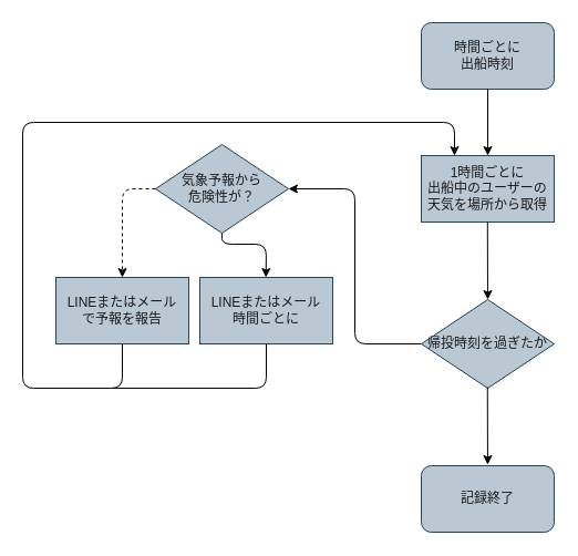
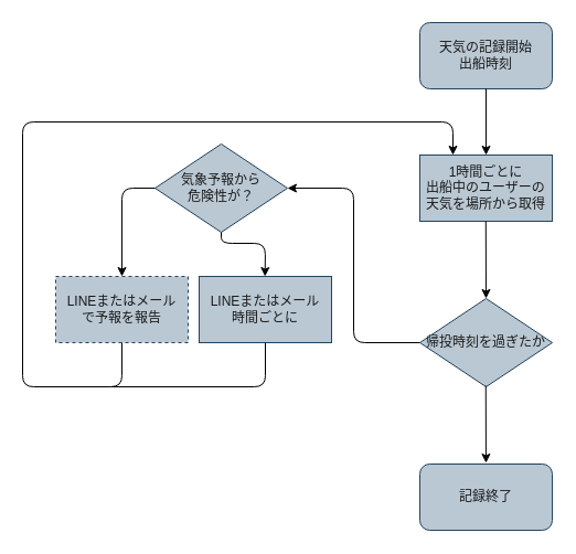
  <mxCell id="0" />
  <mxCell id="1" parent="0" />
- <mxCell id="2" value="時間ごとに&lt;br&gt;出船時刻" style="rounded=1;whiteSpace=wrap;html=1;fillColor=#bac8d3;strokeColor=#23445d;fontColor=#1A1A1A;" parent="1" vertex="1"><mxGeometry x="380" y="20" width="120" height="60" as="geometry" /></mxCell>
+ <mxCell id="2" value="天気の記録開始&lt;br&gt;出船時刻" style="rounded=1;whiteSpace=wrap;html=1;fillColor=#bac8d3;strokeColor=#23445d;fontColor=#1A1A1A;" parent="1" vertex="1"><mxGeometry x="380" y="20" width="120" height="60" as="geometry" /></mxCell>
  <mxCell id="3" value="1時間ごとに&lt;br&gt;出船中のユーザーの&lt;br&gt;天気を場所から取得" style="rounded=0;whiteSpace=wrap;html=1;fillColor=#bac8d3;strokeColor=#23445d;fontColor=#1A1A1A;" parent="1" vertex="1"><mxGeometry x="380" y="140" width="120" height="60" as="geometry" /></mxCell>
  <mxCell id="4" value="" style="endArrow=classic;html=1;fontColor=#333333;exitX=0.5;exitY=1;exitDx=0;exitDy=0;" parent="1" source="2" target="3" edge="1"><mxGeometry width="50" height="50" relative="1" as="geometry"><mxPoint x="480" y="250" as="sourcePoint" /><mxPoint x="530" y="200" as="targetPoint" /></mxGeometry></mxCell>
  <mxCell id="5" value="気象予報から&lt;br&gt;危険性が？" style="rhombus;whiteSpace=wrap;html=1;fontSize=12;fillColor=#bac8d3;strokeColor=#23445d;fontColor=#1A1A1A;" parent="1" vertex="1"><mxGeometry x="140" y="130" width="120" height="80" as="geometry" /></mxCell>
  <mxCell id="6" value="ある" style="text;html=1;strokeColor=none;fillColor=none;align=center;verticalAlign=middle;whiteSpace=wrap;rounded=0;fontSize=12;fontColor=#FFFFFF;" parent="1" vertex="1"><mxGeometry x="180" y="220" width="60" height="30" as="geometry" /></mxCell>
- <mxCell id="7" value="ない" style="text;html=1;strokeColor=none;fillColor=none;align=center;verticalAlign=middle;whiteSpace=wrap;rounded=0;fontSize=12;fontColor=#FFFFFF;" parent="1" vertex="1"><mxGeometry x="70" y="170" width="60" height="30" as="geometry" /></mxCell>
+ <mxCell id="7" value="ない" style="text;html=1;strokeColor=none;fillColor=none;align=center;verticalAlign=middle;whiteSpace=wrap;rounded=0;fontSize=12;fontColor=#FFFFFF;" parent="1" vertex="1"><mxGeometry x="50" y="210" width="60" height="30" as="geometry" /></mxCell>
  <mxCell id="8" value="LINEまたはメール&lt;br&gt;時間ごとに" style="rounded=0;whiteSpace=wrap;html=1;fillColor=#bac8d3;strokeColor=#23445d;fontColor=#1A1A1A;" parent="1" vertex="1"><mxGeometry x="180" y="250" width="120" height="60" as="geometry" /></mxCell>
  <mxCell id="9" value="記録終了" style="rounded=1;whiteSpace=wrap;html=1;fillColor=#bac8d3;strokeColor=#23445d;fontColor=#1A1A1A;" parent="1" vertex="1"><mxGeometry x="380" y="420" width="120" height="60" as="geometry" /></mxCell>
  <mxCell id="10" value="" style="endArrow=classic;html=1;fontColor=#333333;exitX=0.5;exitY=1;exitDx=0;exitDy=0;" parent="1" source="5" edge="1"><mxGeometry width="50" height="50" relative="1" as="geometry"><mxPoint x="240" y="210" as="sourcePoint" /><mxPoint x="239.7" y="250" as="targetPoint" /><Array as="points"><mxPoint x="200" y="220" /><mxPoint x="240" y="220" /></Array></mxGeometry></mxCell>
- <mxCell id="11" value="LINEまたはメール&lt;br&gt;で予報を報告" style="rounded=0;whiteSpace=wrap;html=1;fillColor=#bac8d3;strokeColor=#23445d;fontColor=#1A1A1A;" parent="1" vertex="1"><mxGeometry x="50" y="250" width="120" height="60" as="geometry" /></mxCell>
+ <mxCell id="11" value="LINEまたはメール&lt;br&gt;で予報を報告" style="rounded=0;whiteSpace=wrap;html=1;fillColor=#bac8d3;strokeColor=#23445d;fontColor=#1A1A1A;dashed=1;" parent="1" vertex="1"><mxGeometry x="50" y="250" width="120" height="60" as="geometry" /></mxCell>
  <mxCell id="12" value="" style="endArrow=classic;html=1;fontColor=#333333;exitX=0.5;exitY=1;exitDx=0;exitDy=0;entryX=0.25;entryY=0;entryDx=0;entryDy=0;" parent="1" source="11" target="3" edge="1"><mxGeometry width="50" height="50" relative="1" as="geometry"><mxPoint x="390" y="180" as="sourcePoint" /><mxPoint x="310" y="180" as="targetPoint" /><Array as="points"><mxPoint x="110" y="350" /><mxPoint x="20" y="350" /><mxPoint x="20" y="110" /><mxPoint x="410" y="110" /></Array></mxGeometry></mxCell>
  <mxCell id="13" value="" style="endArrow=none;html=1;fontSize=12;fontColor=#1A1A1A;entryX=0.5;entryY=1;entryDx=0;entryDy=0;" parent="1" target="8" edge="1"><mxGeometry width="50" height="50" relative="1" as="geometry"><mxPoint x="100" y="350" as="sourcePoint" /><mxPoint x="380" y="250" as="targetPoint" /><Array as="points"><mxPoint x="240" y="350" /></Array></mxGeometry></mxCell>
  <mxCell id="14" value="" style="endArrow=classic;html=1;fontColor=#333333;exitX=0.5;exitY=1;exitDx=0;exitDy=0;entryX=0.5;entryY=0;entryDx=0;entryDy=0;" parent="1" target="15" edge="1"><mxGeometry width="50" height="50" relative="1" as="geometry"><mxPoint x="439.81" y="200" as="sourcePoint" /><mxPoint x="439.81" y="260" as="targetPoint" /></mxGeometry></mxCell>
  <mxCell id="15" value="帰投時刻を過ぎたか" style="rhombus;whiteSpace=wrap;html=1;fontSize=12;fillColor=#bac8d3;strokeColor=#23445d;fontColor=#1A1A1A;" parent="1" vertex="1"><mxGeometry x="380" y="270" width="120" height="80" as="geometry" /></mxCell>
  <mxCell id="16" value="" style="endArrow=classic;html=1;fontColor=#333333;exitX=0.5;exitY=1;exitDx=0;exitDy=0;entryX=0.5;entryY=0;entryDx=0;entryDy=0;" parent="1" edge="1"><mxGeometry width="50" height="50" relative="1" as="geometry"><mxPoint x="439.77" y="349" as="sourcePoint" /><mxPoint x="439.96" y="419" as="targetPoint" /></mxGeometry></mxCell>
  <mxCell id="17" value="はい" style="text;html=1;strokeColor=none;fillColor=none;align=center;verticalAlign=middle;whiteSpace=wrap;rounded=0;fontSize=12;fontColor=#FFFFFF;" parent="1" vertex="1"><mxGeometry x="355" y="368.5" width="60" height="30" as="geometry" /></mxCell>
  <mxCell id="18" value="出船時刻" style="text;html=1;strokeColor=none;fillColor=none;align=center;verticalAlign=middle;whiteSpace=wrap;rounded=0;fontSize=12;fontColor=#FFFFFF;" parent="1" vertex="1"><mxGeometry x="330" y="265" width="60" height="30" as="geometry" /></mxCell>
  <mxCell id="19" value="" style="endArrow=classic;html=1;fontColor=#333333;exitX=0;exitY=0.5;exitDx=0;exitDy=0;" parent="1" source="15" edge="1"><mxGeometry width="50" height="50" relative="1" as="geometry"><mxPoint x="449.77" y="359" as="sourcePoint" /><mxPoint x="260" y="170" as="targetPoint" /><Array as="points"><mxPoint x="320" y="310" /><mxPoint x="320" y="170" /></Array></mxGeometry></mxCell>
- <mxCell id="20" value="" style="endArrow=classic;html=1;fontColor=#333333;exitX=0;exitY=0.5;exitDx=0;exitDy=0;entryX=0.5;entryY=0;entryDx=0;entryDy=0;dashed=1;" parent="1" source="5" target="11" edge="1"><mxGeometry width="50" height="50" relative="1" as="geometry"><mxPoint x="100" y="180" as="sourcePoint" /><mxPoint x="100.19" y="250" as="targetPoint" /><Array as="points"><mxPoint x="110" y="170" /></Array></mxGeometry></mxCell>
+ <mxCell id="20" value="" style="endArrow=classic;html=1;fontColor=#333333;exitX=0;exitY=0.5;exitDx=0;exitDy=0;entryX=0.5;entryY=0;entryDx=0;entryDy=0;" parent="1" source="5" target="11" edge="1"><mxGeometry width="50" height="50" relative="1" as="geometry"><mxPoint x="100" y="180" as="sourcePoint" /><mxPoint x="100.19" y="250" as="targetPoint" /><Array as="points"><mxPoint x="110" y="170" /></Array></mxGeometry></mxCell>
